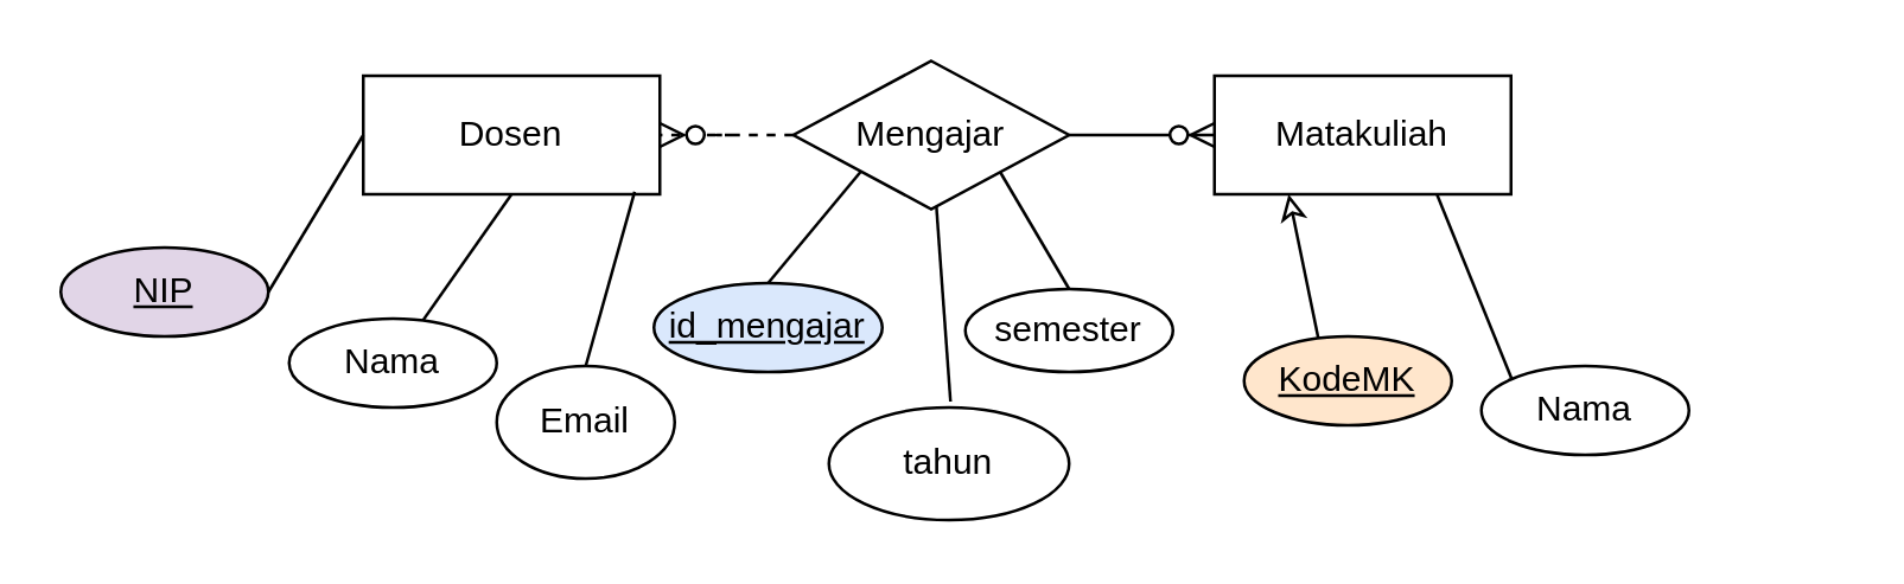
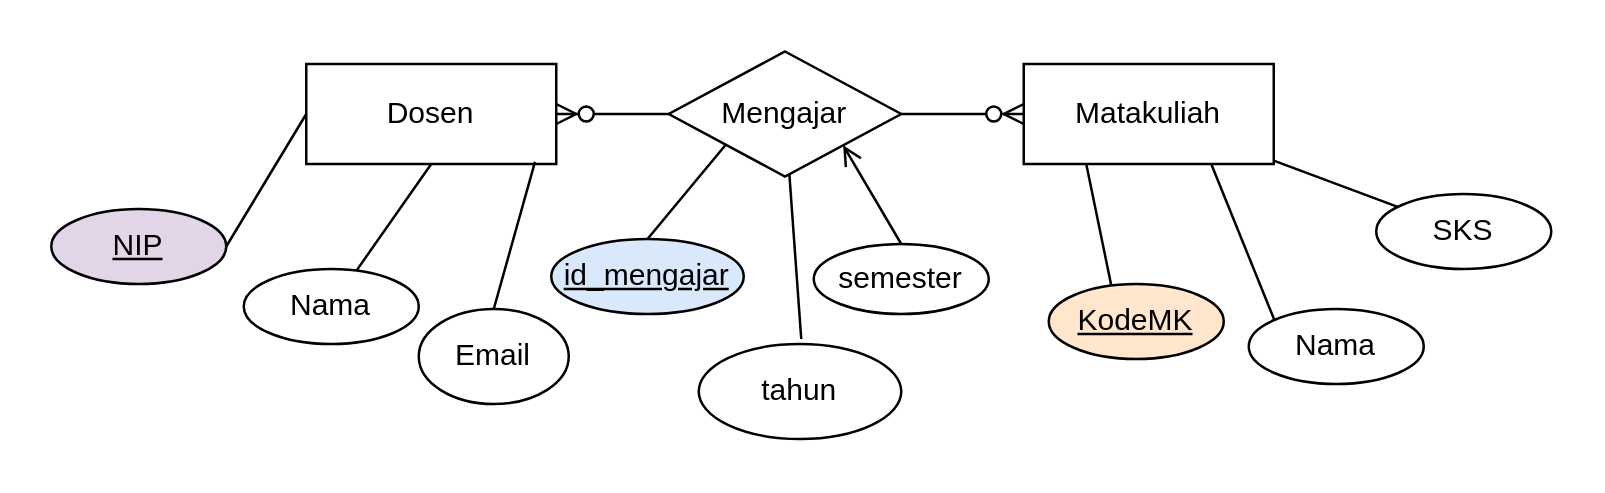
  <mxCell id="0" />
  <mxCell id="1" parent="0" />
  <mxCell id="2" value="Dosen" style="whiteSpace=wrap;html=1;align=center;" parent="1" vertex="1"><mxGeometry x="122" y="25" width="100" height="40" as="geometry" /></mxCell>
+ <mxCell id="3" style="edgeStyle=none;html=1;endArrow=none;endFill=0;" parent="1" source="4" target="10" edge="1"><mxGeometry relative="1" as="geometry" /></mxCell>
  <mxCell id="4" value="Matakuliah" style="whiteSpace=wrap;html=1;align=center;" parent="1" vertex="1"><mxGeometry x="409" y="25" width="100" height="40" as="geometry" /></mxCell>
  <mxCell id="5" value="&lt;u&gt;NIP&lt;/u&gt;" style="ellipse;whiteSpace=wrap;html=1;align=center;fillColor=#e1d5e7;" parent="1" vertex="1"><mxGeometry x="20" y="83" width="70" height="30" as="geometry" /></mxCell>
  <mxCell id="6" value="Nama" style="ellipse;whiteSpace=wrap;html=1;align=center;" parent="1" vertex="1"><mxGeometry x="97" y="107" width="70" height="30" as="geometry" /></mxCell>
  <mxCell id="7" value="Email" style="ellipse;whiteSpace=wrap;html=1;align=center;direction=south;" parent="1" vertex="1"><mxGeometry x="167" y="123" width="60" height="38" as="geometry" /></mxCell>
  <mxCell id="8" value="&lt;u&gt;KodeMK&lt;/u&gt;" style="ellipse;whiteSpace=wrap;html=1;align=center;fillColor=#ffe6cc;" parent="1" vertex="1"><mxGeometry x="419" y="113" width="70" height="30" as="geometry" /></mxCell>
  <mxCell id="9" value="Nama" style="ellipse;whiteSpace=wrap;html=1;align=center;" parent="1" vertex="1"><mxGeometry x="499" y="123" width="70" height="30" as="geometry" /></mxCell>
+ <mxCell id="10" value="SKS" style="ellipse;whiteSpace=wrap;html=1;align=center;" parent="1" vertex="1"><mxGeometry x="550" y="77" width="70" height="30" as="geometry" /></mxCell>
  <mxCell id="11" style="html=1;entryX=0;entryY=0.5;entryDx=0;entryDy=0;endArrow=none;endFill=0;exitX=1;exitY=0.5;exitDx=0;exitDy=0;" parent="1" source="5" target="2" edge="1"><mxGeometry relative="1" as="geometry"><mxPoint x="130" y="105" as="sourcePoint" /></mxGeometry></mxCell>
  <mxCell id="12" style="html=1;endArrow=none;endFill=0;entryX=0.5;entryY=1;entryDx=0;entryDy=0;" parent="1" source="6" target="2" edge="1"><mxGeometry relative="1" as="geometry"><mxPoint x="187" y="-5" as="sourcePoint" /><mxPoint x="200" y="75" as="targetPoint" /></mxGeometry></mxCell>
  <mxCell id="13" style="html=1;endArrow=none;endFill=0;exitX=0;exitY=0.5;exitDx=0;exitDy=0;entryX=0.915;entryY=0.978;entryDx=0;entryDy=0;entryPerimeter=0;" parent="1" source="7" target="2" edge="1"><mxGeometry relative="1" as="geometry"><mxPoint x="260" y="105" as="sourcePoint" /><mxPoint x="260" y="75" as="targetPoint" /></mxGeometry></mxCell>
- <mxCell id="14" style="html=1;entryX=0.25;entryY=1;entryDx=0;entryDy=0;endArrow=classic;endFill=0;exitX=0.357;exitY=0.016;exitDx=0;exitDy=0;exitPerimeter=0;" parent="1" source="8" target="4" edge="1"><mxGeometry relative="1" as="geometry"><mxPoint x="317" y="5" as="sourcePoint" /><mxPoint x="187" y="65" as="targetPoint" /></mxGeometry></mxCell>
+ <mxCell id="14" style="html=1;entryX=0.25;entryY=1;entryDx=0;entryDy=0;endArrow=none;endFill=0;exitX=0.357;exitY=0.016;exitDx=0;exitDy=0;exitPerimeter=0;" parent="1" source="8" target="4" edge="1"><mxGeometry relative="1" as="geometry"><mxPoint x="317" y="5" as="sourcePoint" /><mxPoint x="187" y="65" as="targetPoint" /></mxGeometry></mxCell>
  <mxCell id="15" style="html=1;entryX=0.75;entryY=1;entryDx=0;entryDy=0;endArrow=none;endFill=0;exitX=0;exitY=0;exitDx=0;exitDy=0;" parent="1" source="9" target="4" edge="1"><mxGeometry relative="1" as="geometry"><mxPoint x="422" y="-5" as="sourcePoint" /><mxPoint x="412" y="45" as="targetPoint" /></mxGeometry></mxCell>
- <mxCell id="16" value="" style="edgeStyle=entityRelationEdgeStyle;fontSize=12;html=1;endArrow=ERzeroToMany;endFill=1;entryX=1;entryY=0.5;entryDx=0;entryDy=0;dashed=1;" parent="1" source="24" target="2" edge="1"><mxGeometry width="100" height="100" relative="1" as="geometry"><mxPoint x="254" y="45" as="sourcePoint" /><mxPoint x="420" y="-85" as="targetPoint" /></mxGeometry></mxCell>
+ <mxCell id="16" value="" style="edgeStyle=entityRelationEdgeStyle;fontSize=12;html=1;endArrow=ERzeroToMany;endFill=1;entryX=1;entryY=0.5;entryDx=0;entryDy=0;" parent="1" source="24" target="2" edge="1"><mxGeometry width="100" height="100" relative="1" as="geometry"><mxPoint x="254" y="45" as="sourcePoint" /><mxPoint x="420" y="-85" as="targetPoint" /></mxGeometry></mxCell>
  <mxCell id="17" value="" style="edgeStyle=entityRelationEdgeStyle;fontSize=12;html=1;endArrow=ERzeroToMany;endFill=1;" parent="1" source="24" target="4" edge="1"><mxGeometry width="100" height="100" relative="1" as="geometry"><mxPoint x="377" y="45" as="sourcePoint" /><mxPoint x="420" y="-85" as="targetPoint" /></mxGeometry></mxCell>
  <mxCell id="18" value="id_mengajar" style="ellipse;whiteSpace=wrap;html=1;align=center;fontStyle=4;fillColor=#dae8fc;" parent="1" vertex="1"><mxGeometry x="220" y="95" width="77" height="30" as="geometry" /></mxCell>
  <mxCell id="19" value="tahun" style="ellipse;whiteSpace=wrap;html=1;align=center;" parent="1" vertex="1"><mxGeometry x="279" y="137" width="81" height="38" as="geometry" /></mxCell>
  <mxCell id="20" value="semester" style="ellipse;whiteSpace=wrap;html=1;align=center;" parent="1" vertex="1"><mxGeometry x="325" y="97" width="70" height="28" as="geometry" /></mxCell>
  <mxCell id="21" value="" style="endArrow=none;html=1;rounded=0;exitX=0.5;exitY=0;exitDx=0;exitDy=0;" parent="1" source="18" edge="1"><mxGeometry relative="1" as="geometry"><mxPoint x="140" y="-15" as="sourcePoint" /><mxPoint x="300" y="45" as="targetPoint" /></mxGeometry></mxCell>
  <mxCell id="22" value="" style="endArrow=none;html=1;rounded=0;" parent="1" target="24" edge="1"><mxGeometry relative="1" as="geometry"><mxPoint x="320" y="135" as="sourcePoint" /><mxPoint x="315.5" y="70" as="targetPoint" /></mxGeometry></mxCell>
- <mxCell id="23" value="" style="endArrow=none;html=1;rounded=0;exitX=0.5;exitY=0;exitDx=0;exitDy=0;entryX=1;entryY=1;entryDx=0;entryDy=0;" parent="1" source="20" target="24" edge="1"><mxGeometry relative="1" as="geometry"><mxPoint x="380" y="85" as="sourcePoint" /><mxPoint x="344.106" y="70" as="targetPoint" /></mxGeometry></mxCell>
+ <mxCell id="23" value="" style="endArrow=open;html=1;rounded=0;exitX=0.5;exitY=0;exitDx=0;exitDy=0;entryX=1;entryY=1;entryDx=0;entryDy=0;" parent="1" source="20" target="24" edge="1"><mxGeometry relative="1" as="geometry"><mxPoint x="380" y="85" as="sourcePoint" /><mxPoint x="344.106" y="70" as="targetPoint" /></mxGeometry></mxCell>
  <mxCell id="24" value="Mengajar" style="shape=rhombus;perimeter=rhombusPerimeter;whiteSpace=wrap;html=1;align=center;" parent="1" vertex="1"><mxGeometry x="267" y="20" width="93" height="50" as="geometry" /></mxCell>
